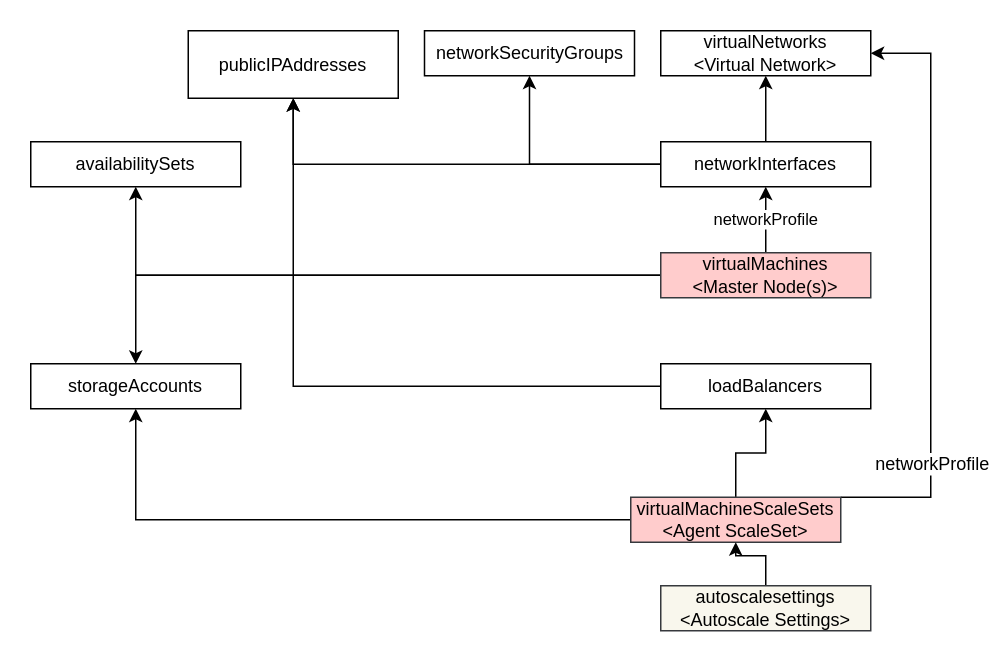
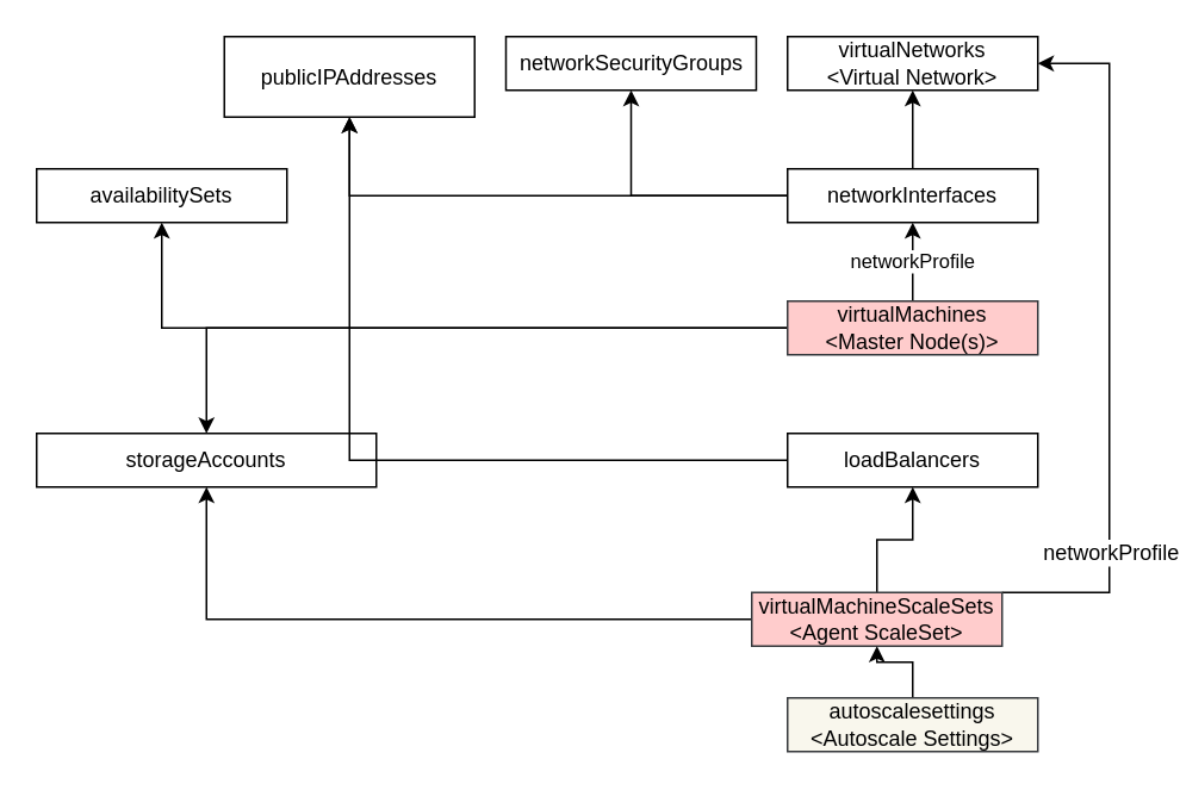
  <mxCell id="0" />
  <mxCell id="1" parent="0" />
- <mxCell id="2" value="&lt;div&gt;&lt;span&gt;storageAccounts&lt;/span&gt;&lt;/div&gt;" style="rounded=0;whiteSpace=wrap;html=1;" vertex="1" parent="1"><mxGeometry x="20" y="242" width="140" height="30" as="geometry" /></mxCell>
+ <mxCell id="2" value="&lt;div&gt;&lt;span&gt;storageAccounts&lt;/span&gt;&lt;/div&gt;" style="rounded=0;whiteSpace=wrap;html=1;" vertex="1" parent="1"><mxGeometry x="20" y="242" width="190" height="30" as="geometry" /></mxCell>
  <mxCell id="3" value="&lt;div&gt;&lt;span&gt;virtualNetworks&lt;/span&gt;&lt;/div&gt;&lt;div&gt;&lt;div&gt;&lt;span&gt;&amp;lt;Virtual Network&amp;gt;&lt;/span&gt;&lt;/div&gt;&lt;/div&gt;" style="rounded=0;whiteSpace=wrap;html=1;" vertex="1" parent="1"><mxGeometry x="440" y="20" width="140" height="30" as="geometry" /></mxCell>
  <mxCell id="4" value="&lt;div&gt;&lt;span&gt;networkProfile&lt;/span&gt;&lt;/div&gt;" style="edgeStyle=orthogonalEdgeStyle;rounded=0;orthogonalLoop=1;jettySize=auto;html=1;" edge="1" parent="1" source="7" target="11"><mxGeometry relative="1" as="geometry" /></mxCell>
  <mxCell id="5" style="edgeStyle=orthogonalEdgeStyle;rounded=0;orthogonalLoop=1;jettySize=auto;html=1;" edge="1" parent="1" source="7" target="2"><mxGeometry relative="1" as="geometry" /></mxCell>
  <mxCell id="6" style="edgeStyle=orthogonalEdgeStyle;rounded=0;orthogonalLoop=1;jettySize=auto;html=1;entryX=0.5;entryY=1;entryDx=0;entryDy=0;" edge="1" parent="1" source="7" target="14"><mxGeometry relative="1" as="geometry" /></mxCell>
  <mxCell id="7" value="&lt;div&gt;&lt;span&gt;virtualMachines&lt;/span&gt;&lt;/div&gt;&lt;div&gt;&lt;span&gt;&amp;lt;&lt;/span&gt;&lt;span&gt;Master Node(s)&lt;/span&gt;&lt;span&gt;&amp;gt;&lt;/span&gt;&lt;/div&gt;" style="rounded=0;whiteSpace=wrap;html=1;fillColor=#ffcccc;strokeColor=#36393d;" vertex="1" parent="1"><mxGeometry x="440" y="168" width="140" height="30" as="geometry" /></mxCell>
  <mxCell id="8" style="edgeStyle=orthogonalEdgeStyle;rounded=0;orthogonalLoop=1;jettySize=auto;html=1;" edge="1" parent="1" source="11" target="12"><mxGeometry relative="1" as="geometry" /></mxCell>
  <mxCell id="9" style="edgeStyle=orthogonalEdgeStyle;rounded=0;orthogonalLoop=1;jettySize=auto;html=1;" edge="1" parent="1" source="11" target="3"><mxGeometry relative="1" as="geometry" /></mxCell>
  <mxCell id="10" style="edgeStyle=orthogonalEdgeStyle;rounded=0;orthogonalLoop=1;jettySize=auto;html=1;entryX=0.5;entryY=1;entryDx=0;entryDy=0;" edge="1" parent="1" source="11" target="13"><mxGeometry relative="1" as="geometry" /></mxCell>
  <mxCell id="11" value="&lt;div&gt;&lt;span&gt;networkInterfaces&lt;/span&gt;&lt;/div&gt;" style="rounded=0;whiteSpace=wrap;html=1;" vertex="1" parent="1"><mxGeometry x="440" y="94" width="140" height="30" as="geometry" /></mxCell>
  <mxCell id="12" value="&lt;div&gt;&lt;span&gt;publicIPAddresses&lt;/span&gt;&lt;/div&gt;" style="rounded=0;whiteSpace=wrap;html=1;" vertex="1" parent="1"><mxGeometry x="125" y="20" width="140" height="45" as="geometry" /></mxCell>
  <mxCell id="13" value="&lt;div&gt;&lt;span&gt;networkSecurityGroups&lt;/span&gt;&lt;/div&gt;" style="rounded=0;whiteSpace=wrap;html=1;" vertex="1" parent="1"><mxGeometry x="282.5" y="20" width="140" height="30" as="geometry" /></mxCell>
  <mxCell id="14" value="availabilitySets&lt;br&gt;" style="rounded=0;whiteSpace=wrap;html=1;" vertex="1" parent="1"><mxGeometry x="20" y="94" width="140" height="30" as="geometry" /></mxCell>
  <mxCell id="15" style="edgeStyle=orthogonalEdgeStyle;rounded=0;orthogonalLoop=1;jettySize=auto;html=1;entryX=0.5;entryY=1;entryDx=0;entryDy=0;" edge="1" parent="1" source="19" target="21"><mxGeometry relative="1" as="geometry" /></mxCell>
  <mxCell id="16" style="edgeStyle=orthogonalEdgeStyle;rounded=0;orthogonalLoop=1;jettySize=auto;html=1;" edge="1" parent="1" source="19" target="2"><mxGeometry relative="1" as="geometry" /></mxCell>
  <mxCell id="17" style="edgeStyle=orthogonalEdgeStyle;rounded=0;orthogonalLoop=1;jettySize=auto;html=1;entryX=1;entryY=0.5;entryDx=0;entryDy=0;" edge="1" parent="1" source="19" target="3"><mxGeometry relative="1" as="geometry"><Array as="points"><mxPoint x="620" y="331" /><mxPoint x="620" y="35" /></Array></mxGeometry></mxCell>
  <mxCell id="18" value="networkProfile" style="text;html=1;resizable=0;points=[];align=center;verticalAlign=middle;labelBackgroundColor=#ffffff;" vertex="1" connectable="0" parent="17"><mxGeometry x="-0.579" relative="1" as="geometry"><mxPoint as="offset" /></mxGeometry></mxCell>
  <mxCell id="19" value="&lt;div&gt;&lt;span&gt;virtualMachineScaleSets&lt;/span&gt;&lt;/div&gt;&lt;div&gt;&lt;span&gt;&amp;lt;&lt;/span&gt;&lt;span&gt;Agent ScaleSet&lt;/span&gt;&lt;span&gt;&amp;gt;&lt;/span&gt;&lt;/div&gt;" style="rounded=0;whiteSpace=wrap;html=1;fillColor=#ffcccc;strokeColor=#36393d;" vertex="1" parent="1"><mxGeometry x="420" y="331" width="140" height="30" as="geometry" /></mxCell>
  <mxCell id="20" style="edgeStyle=orthogonalEdgeStyle;rounded=0;orthogonalLoop=1;jettySize=auto;html=1;" edge="1" parent="1" source="21" target="12"><mxGeometry relative="1" as="geometry" /></mxCell>
  <mxCell id="21" value="&lt;div&gt;&lt;span&gt;loadBalancers&lt;/span&gt;&lt;/div&gt;" style="rounded=0;whiteSpace=wrap;html=1;" vertex="1" parent="1"><mxGeometry x="440" y="242" width="140" height="30" as="geometry" /></mxCell>
  <mxCell id="22" style="edgeStyle=orthogonalEdgeStyle;rounded=0;orthogonalLoop=1;jettySize=auto;html=1;" edge="1" parent="1" source="23" target="19"><mxGeometry relative="1" as="geometry" /></mxCell>
  <mxCell id="23" value="&lt;div&gt;&lt;span&gt;autoscalesettings&lt;/span&gt;&lt;/div&gt;&lt;div&gt;&lt;span&gt;&amp;lt;&lt;/span&gt;&lt;span&gt;Autoscale Settings&lt;/span&gt;&lt;span&gt;&amp;gt;&lt;/span&gt;&lt;/div&gt;" style="rounded=0;whiteSpace=wrap;html=1;fillColor=#f9f7ed;strokeColor=#36393d;" vertex="1" parent="1"><mxGeometry x="440" y="390" width="140" height="30" as="geometry" /></mxCell>
